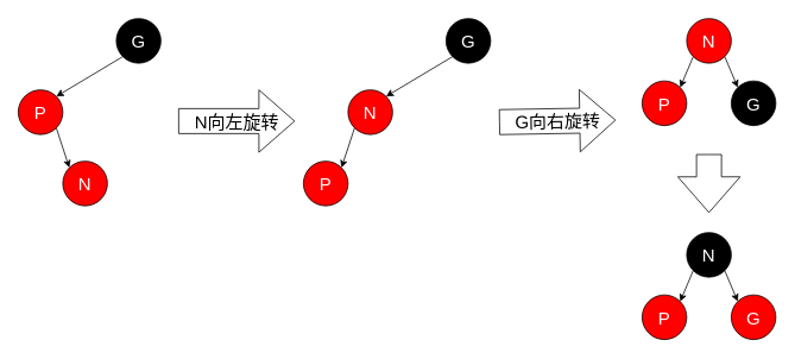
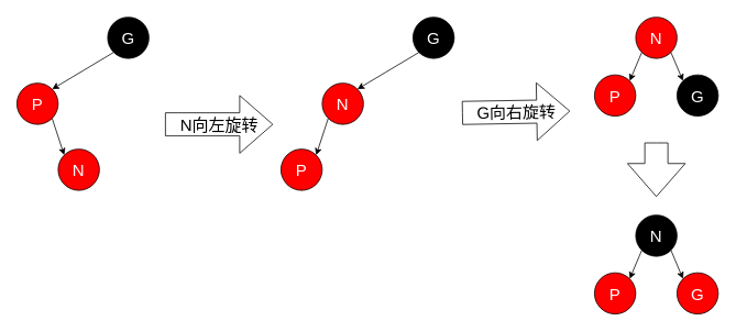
  <mxCell id="0" />
  <mxCell id="1" parent="0" />
  <mxCell id="2" style="edgeStyle=none;rounded=0;orthogonalLoop=1;jettySize=auto;html=1;exitX=1;exitY=1;exitDx=0;exitDy=0;entryX=0;entryY=0;entryDx=0;entryDy=0;fontSize=20;fontColor=#FFFFFF;" parent="1" source="3" target="4" edge="1"><mxGeometry relative="1" as="geometry" /></mxCell>
  <mxCell id="3" value="&lt;font color=&quot;#ffffff&quot; style=&quot;font-size: 20px;&quot;&gt;P&lt;/font&gt;" style="ellipse;whiteSpace=wrap;html=1;aspect=fixed;fillColor=#FF0000;" parent="1" vertex="1"><mxGeometry x="20" y="100" width="50" height="50" as="geometry" /></mxCell>
  <mxCell id="4" value="&lt;font color=&quot;#ffffff&quot;&gt;&lt;span style=&quot;font-size: 20px;&quot;&gt;N&lt;/span&gt;&lt;/font&gt;" style="ellipse;whiteSpace=wrap;html=1;aspect=fixed;fillColor=#FF0000;" parent="1" vertex="1"><mxGeometry x="70" y="180" width="50" height="50" as="geometry" /></mxCell>
  <mxCell id="5" style="edgeStyle=none;rounded=0;orthogonalLoop=1;jettySize=auto;html=1;exitX=0;exitY=1;exitDx=0;exitDy=0;entryX=1;entryY=0;entryDx=0;entryDy=0;fontSize=20;fontColor=#000000;" parent="1" source="6" target="3" edge="1"><mxGeometry relative="1" as="geometry" /></mxCell>
  <mxCell id="6" value="&lt;font style=&quot;font-size: 20px;&quot; color=&quot;#ffffff&quot;&gt;G&lt;/font&gt;" style="ellipse;whiteSpace=wrap;html=1;aspect=fixed;fillColor=#000000;" parent="1" vertex="1"><mxGeometry x="130" y="20" width="50" height="50" as="geometry" /></mxCell>
- <mxCell id="7" value="N向左旋转" style="html=1;shadow=0;dashed=0;align=center;verticalAlign=middle;shape=mxgraph.arrows2.arrow;dy=0.6;dx=40;notch=0;sketch=0;fontSize=20;fontColor=#000000;fillColor=#FFFFFF;" vertex="1" parent="1"><mxGeometry x="200" y="100" width="130" height="70" as="geometry" /></mxCell>
+ <mxCell id="7" value="N向左旋转" style="html=1;shadow=0;dashed=0;align=center;verticalAlign=middle;shape=mxgraph.arrows2.arrow;dy=0.6;dx=40;notch=0;sketch=0;fontSize=20;fontColor=#000000;fillColor=#FFFFFF;" vertex="1" parent="1"><mxGeometry x="200" y="115" width="130" height="70" as="geometry" /></mxCell>
  <mxCell id="8" style="edgeStyle=none;rounded=0;orthogonalLoop=1;jettySize=auto;html=1;exitX=0;exitY=1;exitDx=0;exitDy=0;entryX=1;entryY=0;entryDx=0;entryDy=0;fontSize=20;fontColor=#000000;" edge="1" parent="1" source="9" target="10"><mxGeometry relative="1" as="geometry" /></mxCell>
  <mxCell id="9" value="&lt;font color=&quot;#ffffff&quot; style=&quot;font-size: 20px;&quot;&gt;N&lt;/font&gt;" style="ellipse;whiteSpace=wrap;html=1;aspect=fixed;fillColor=#FF0000;" vertex="1" parent="1"><mxGeometry x="390" y="100" width="50" height="50" as="geometry" /></mxCell>
  <mxCell id="10" value="&lt;font color=&quot;#ffffff&quot;&gt;&lt;span style=&quot;font-size: 20px;&quot;&gt;P&lt;/span&gt;&lt;/font&gt;" style="ellipse;whiteSpace=wrap;html=1;aspect=fixed;fillColor=#FF0000;" vertex="1" parent="1"><mxGeometry x="340" y="180" width="50" height="50" as="geometry" /></mxCell>
  <mxCell id="11" style="edgeStyle=none;rounded=0;orthogonalLoop=1;jettySize=auto;html=1;exitX=0;exitY=1;exitDx=0;exitDy=0;entryX=1;entryY=0;entryDx=0;entryDy=0;fontSize=20;fontColor=#000000;" edge="1" parent="1" source="12" target="9"><mxGeometry relative="1" as="geometry" /></mxCell>
  <mxCell id="12" value="&lt;font style=&quot;font-size: 20px;&quot; color=&quot;#ffffff&quot;&gt;G&lt;/font&gt;" style="ellipse;whiteSpace=wrap;html=1;aspect=fixed;fillColor=#000000;" vertex="1" parent="1"><mxGeometry x="500" y="20" width="50" height="50" as="geometry" /></mxCell>
  <mxCell id="13" value="G向右旋转" style="html=1;shadow=0;dashed=0;align=center;verticalAlign=middle;shape=mxgraph.arrows2.arrow;dy=0.6;dx=40;notch=0;sketch=0;fontSize=20;fontColor=#000000;fillColor=#FFFFFF;rotation=-1;" vertex="1" parent="1"><mxGeometry x="560" y="100" width="130" height="70" as="geometry" /></mxCell>
  <mxCell id="14" value="&lt;font style=&quot;font-size: 20px;&quot; color=&quot;#ffffff&quot;&gt;G&lt;/font&gt;" style="ellipse;whiteSpace=wrap;html=1;aspect=fixed;fillColor=#000000;" vertex="1" parent="1"><mxGeometry x="820" y="90" width="50" height="50" as="geometry" /></mxCell>
  <mxCell id="15" value="&lt;font color=&quot;#ffffff&quot;&gt;&lt;span style=&quot;font-size: 20px;&quot;&gt;P&lt;/span&gt;&lt;/font&gt;" style="ellipse;whiteSpace=wrap;html=1;aspect=fixed;fillColor=#FF0000;" vertex="1" parent="1"><mxGeometry x="720" y="90" width="50" height="50" as="geometry" /></mxCell>
  <mxCell id="16" style="edgeStyle=none;rounded=0;orthogonalLoop=1;jettySize=auto;html=1;exitX=0;exitY=1;exitDx=0;exitDy=0;entryX=1;entryY=0;entryDx=0;entryDy=0;fontSize=20;fontColor=#000000;" edge="1" parent="1" source="18" target="15"><mxGeometry relative="1" as="geometry" /></mxCell>
  <mxCell id="17" style="edgeStyle=none;rounded=0;orthogonalLoop=1;jettySize=auto;html=1;exitX=1;exitY=1;exitDx=0;exitDy=0;entryX=0;entryY=0;entryDx=0;entryDy=0;fontSize=20;fontColor=#000000;" edge="1" parent="1" source="18" target="14"><mxGeometry relative="1" as="geometry" /></mxCell>
  <mxCell id="18" value="&lt;font color=&quot;#ffffff&quot; style=&quot;font-size: 20px;&quot;&gt;N&lt;/font&gt;" style="ellipse;whiteSpace=wrap;html=1;aspect=fixed;fillColor=#FF0000;" vertex="1" parent="1"><mxGeometry x="770" y="20" width="50" height="50" as="geometry" /></mxCell>
  <mxCell id="19" value="" style="html=1;shadow=0;dashed=0;align=center;verticalAlign=middle;shape=mxgraph.arrows2.arrow;dy=0.6;dx=40;notch=0;sketch=0;fontSize=20;fontColor=#000000;fillColor=#FFFFFF;rotation=-90;flipH=1;" vertex="1" parent="1"><mxGeometry x="762.5" y="170" width="65" height="70" as="geometry" /></mxCell>
  <mxCell id="20" value="&lt;font style=&quot;font-size: 20px;&quot; color=&quot;#ffffff&quot;&gt;G&lt;/font&gt;" style="ellipse;whiteSpace=wrap;html=1;aspect=fixed;fillColor=#FF0000;" vertex="1" parent="1"><mxGeometry x="820" y="330" width="50" height="50" as="geometry" /></mxCell>
  <mxCell id="21" value="&lt;font color=&quot;#ffffff&quot;&gt;&lt;span style=&quot;font-size: 20px;&quot;&gt;P&lt;/span&gt;&lt;/font&gt;" style="ellipse;whiteSpace=wrap;html=1;aspect=fixed;fillColor=#FF0000;" vertex="1" parent="1"><mxGeometry x="720" y="330" width="50" height="50" as="geometry" /></mxCell>
  <mxCell id="22" style="edgeStyle=none;rounded=0;orthogonalLoop=1;jettySize=auto;html=1;exitX=0;exitY=1;exitDx=0;exitDy=0;entryX=1;entryY=0;entryDx=0;entryDy=0;fontSize=20;fontColor=#000000;" edge="1" parent="1" source="24" target="21"><mxGeometry relative="1" as="geometry" /></mxCell>
  <mxCell id="23" style="edgeStyle=none;rounded=0;orthogonalLoop=1;jettySize=auto;html=1;exitX=1;exitY=1;exitDx=0;exitDy=0;entryX=0;entryY=0;entryDx=0;entryDy=0;fontSize=20;fontColor=#000000;" edge="1" parent="1" source="24" target="20"><mxGeometry relative="1" as="geometry" /></mxCell>
  <mxCell id="24" value="&lt;font color=&quot;#ffffff&quot; style=&quot;font-size: 20px;&quot;&gt;N&lt;/font&gt;" style="ellipse;whiteSpace=wrap;html=1;aspect=fixed;fillColor=#000000;" vertex="1" parent="1"><mxGeometry x="770" y="260" width="50" height="50" as="geometry" /></mxCell>
